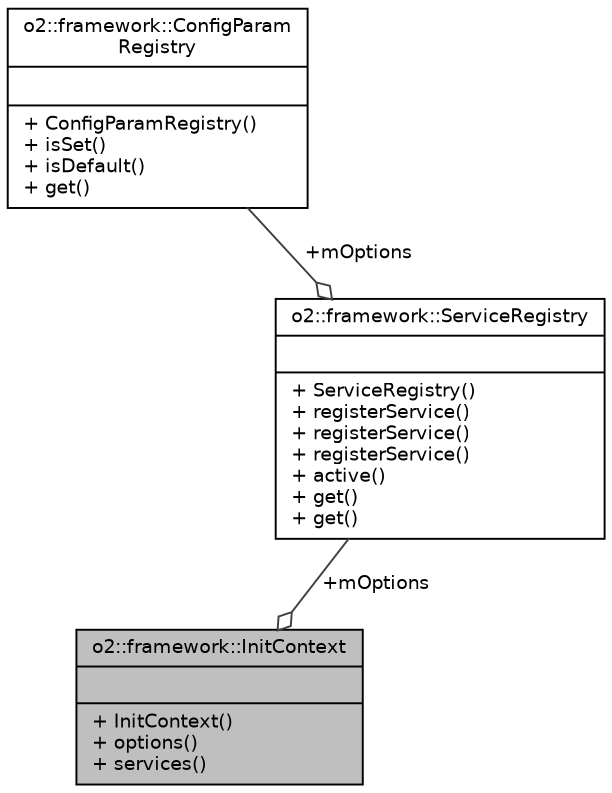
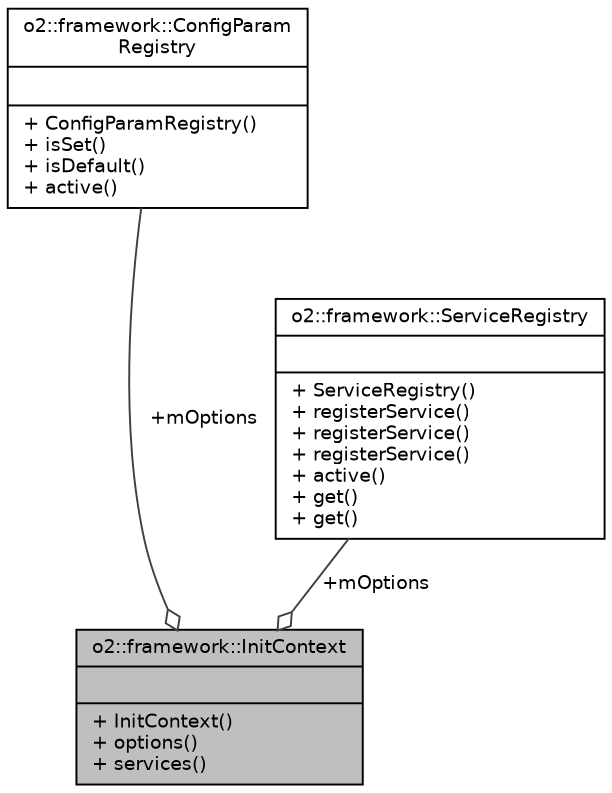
  digraph {
    node [color=black fontname=Helvetica fontsize=10 shape=record]
    edge [arrowhead=odiamond color=grey25 fontname=Helvetica fontsize=10 labelfontname=Helvetica labelfontsize=10 style=solid]
    n1 [fillcolor=grey75 fontcolor=black height=0.2 label="{o2::framework::InitContext\n||+ InitContext()\l+ options()\l+ services()\l}" style=filled width=0.4]
    n2 [height=0.2 label="{o2::framework::ServiceRegistry\n||+ ServiceRegistry()\l+ registerService()\l+ registerService()\l+ registerService()\l+ active()\l+ get()\l+ get()\l}" width=0.4]
-   n3 [height=0.2 label="{o2::framework::ConfigParam\lRegistry\n||+ ConfigParamRegistry()\l+ isSet()\l+ isDefault()\l+ get()\l}" width=0.4]
+   n3 [height=0.2 label="{o2::framework::ConfigParam\lRegistry\n||+ ConfigParamRegistry()\l+ isSet()\l+ isDefault()\l+ active()\l}" width=0.4]
    n2 -> n1 [label=" +mOptions"]
-   n3 -> n2 [label=" +mOptions"]
+   n3 -> n1 [label=" +mOptions"]
  }
